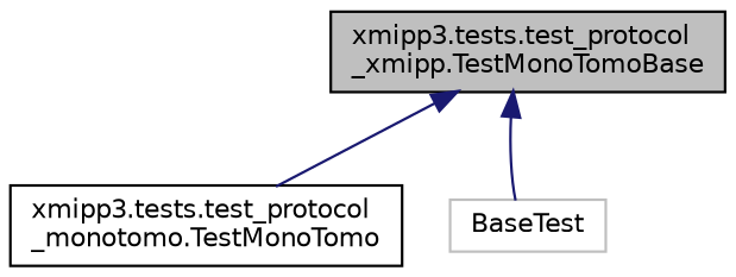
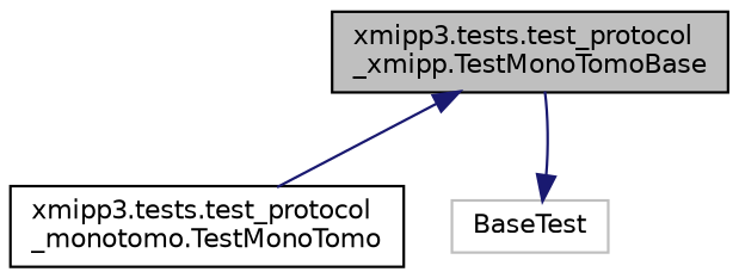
  digraph {
    node [color=black fillcolor=white fontname=Helvetica fontsize=10 shape=record style=filled]
    edge [color=midnightblue dir=back fontname=Helvetica fontsize=10 labelfontname=Helvetica labelfontsize=10 style=solid]
    n1 [fillcolor=grey75 fontcolor=black height=0.2 label="xmipp3.tests.test_protocol\l_xmipp.TestMonoTomoBase" width=0.4]
    n2 [height=0.2 label="xmipp3.tests.test_protocol\l_monotomo.TestMonoTomo" width=0.4]
    n3 [color=grey75 height=0.2 label=BaseTest width=0.4]
    n1 -> n2
-   n1 -> n3
+   n3 -> n1
  }
